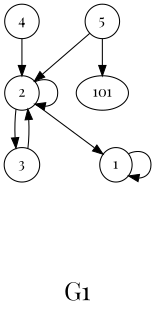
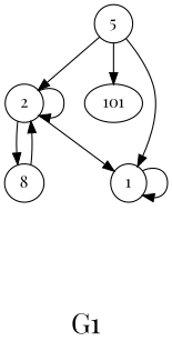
  digraph {
    fontname="Playfair Display"
    fontsize=24
    label="\nG1\n"
    splines=true
    node [fontname="Playfair Display" shape=ellipse]
    edge [fontname="Playfair Display"]
    n1 [height=0.3 label=1 width=0.3]
    n2 [height=0.3 label=2 width=0.3]
-   n3 [height=0.3 label=3 width=0.3]
-   n4 [height=0.3 label=4 width=0.3]
+   n3 [height=0.3 label=8 width=0.3]
    n5 [height=0.3 label=5 width=0.3]
    n6 [height=0.3 label=101 width=0.3]
    n1 -> n1
    n2 -> n1
    n2 -> n2
    n2 -> n3
    n3 -> n2
-   n4 -> n2
+   n5 -> n1
    n5 -> n2
    n5 -> n6
  }
